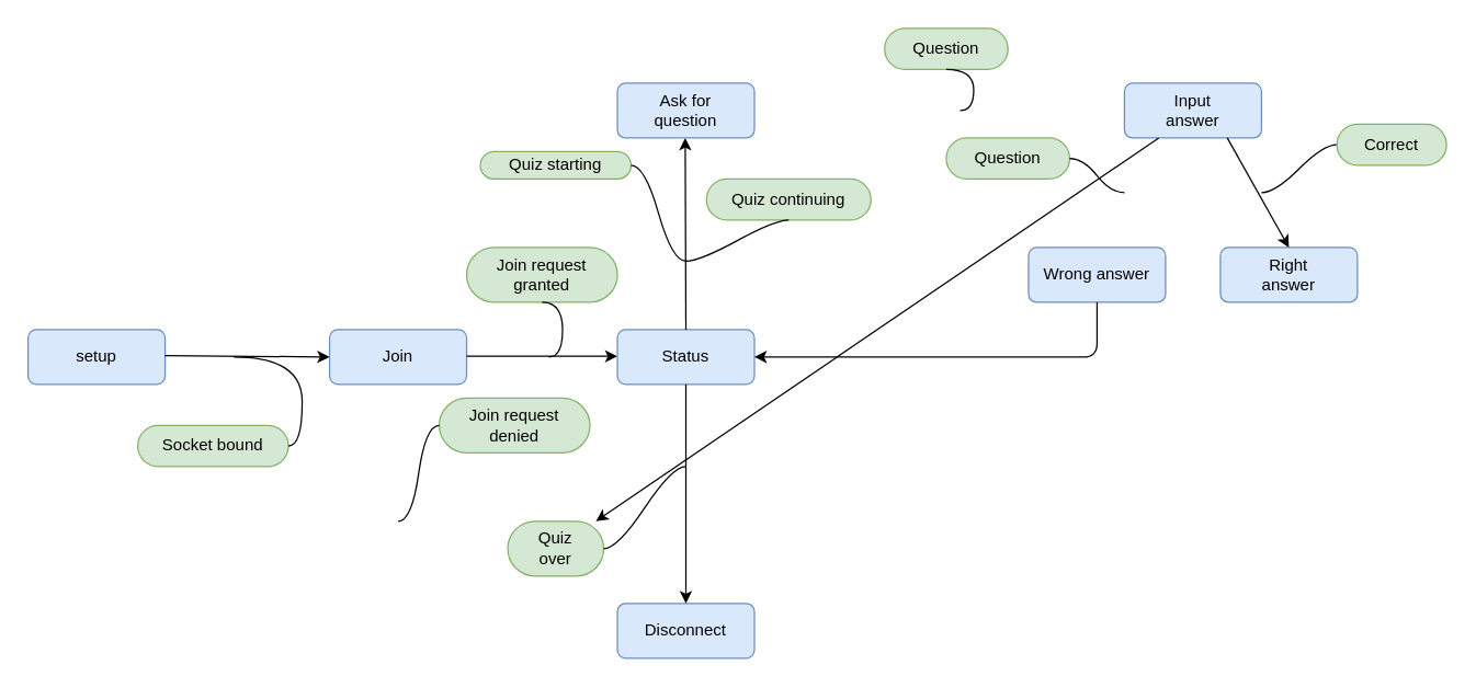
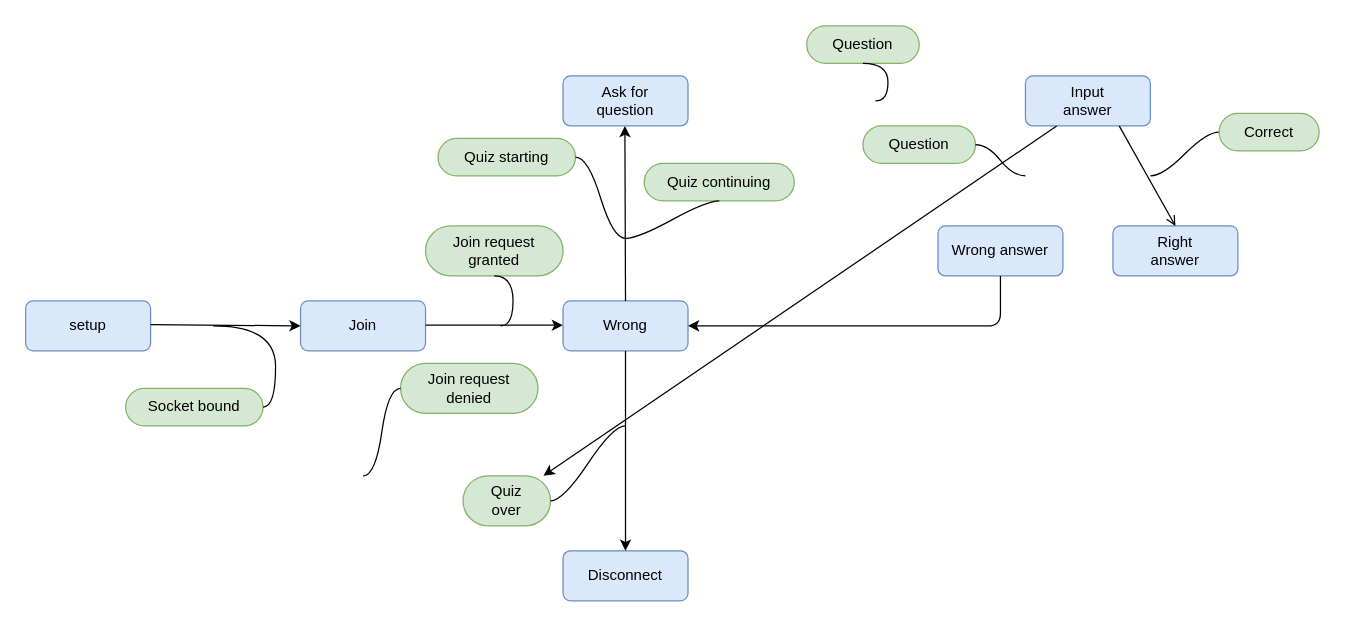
  <mxCell id="0" />
  <mxCell id="1" parent="0" />
  <mxCell id="2" value="setup" style="rounded=1;whiteSpace=wrap;html=1;fontSize=12;glass=0;strokeWidth=1;shadow=0;fillColor=#dae8fc;strokeColor=#6c8ebf;" parent="1" vertex="1"><mxGeometry x="20" y="240" width="100" height="40" as="geometry" /></mxCell>
  <mxCell id="3" value="Socket bound" style="whiteSpace=wrap;html=1;rounded=1;arcSize=50;align=center;verticalAlign=middle;strokeWidth=1;autosize=1;spacing=4;treeFolding=1;treeMoving=1;newEdgeStyle={&quot;edgeStyle&quot;:&quot;entityRelationEdgeStyle&quot;,&quot;startArrow&quot;:&quot;none&quot;,&quot;endArrow&quot;:&quot;none&quot;,&quot;segment&quot;:10,&quot;curved&quot;:1};fillColor=#d5e8d4;strokeColor=#82b366;" parent="1" vertex="1"><mxGeometry x="100" y="310" width="110" height="30" as="geometry" /></mxCell>
  <mxCell id="4" value="" style="edgeStyle=entityRelationEdgeStyle;startArrow=none;endArrow=none;segment=10;curved=1;" parent="1" target="3" edge="1"><mxGeometry relative="1" as="geometry"><mxPoint x="170" y="260" as="sourcePoint" /></mxGeometry></mxCell>
  <mxCell id="5" value="" style="endArrow=classic;html=1;exitX=1;exitY=0.5;exitDx=0;exitDy=0;entryX=0;entryY=0.5;entryDx=0;entryDy=0;" parent="1" target="9" edge="1"><mxGeometry width="50" height="50" relative="1" as="geometry"><mxPoint x="120" y="259" as="sourcePoint" /><mxPoint x="230" y="259" as="targetPoint" /></mxGeometry></mxCell>
  <mxCell id="6" value="Disconnect" style="rounded=1;whiteSpace=wrap;html=1;fontSize=12;glass=0;strokeWidth=1;shadow=0;fillColor=#dae8fc;strokeColor=#6c8ebf;" parent="1" vertex="1"><mxGeometry x="450" y="440" width="100" height="40" as="geometry" /></mxCell>
  <mxCell id="7" value="Join request&lt;br&gt;denied" style="whiteSpace=wrap;html=1;rounded=1;arcSize=50;align=center;verticalAlign=middle;strokeWidth=1;autosize=1;spacing=4;treeFolding=1;treeMoving=1;newEdgeStyle={&quot;edgeStyle&quot;:&quot;entityRelationEdgeStyle&quot;,&quot;startArrow&quot;:&quot;none&quot;,&quot;endArrow&quot;:&quot;none&quot;,&quot;segment&quot;:10,&quot;curved&quot;:1};fillColor=#d5e8d4;strokeColor=#82b366;" parent="1" vertex="1"><mxGeometry x="320" y="290" width="110" height="40" as="geometry" /></mxCell>
  <mxCell id="8" value="" style="edgeStyle=entityRelationEdgeStyle;startArrow=none;endArrow=none;segment=10;curved=1;entryX=0;entryY=0.5;entryDx=0;entryDy=0;" parent="1" target="7" edge="1"><mxGeometry relative="1" as="geometry"><mxPoint x="290" y="380" as="sourcePoint" /><mxPoint x="220" y="335" as="targetPoint" /></mxGeometry></mxCell>
  <mxCell id="9" value="Join" style="rounded=1;whiteSpace=wrap;html=1;fontSize=12;glass=0;strokeWidth=1;shadow=0;fillColor=#dae8fc;strokeColor=#6c8ebf;" parent="1" vertex="1"><mxGeometry x="240" y="240" width="100" height="40" as="geometry" /></mxCell>
  <mxCell id="10" value="Join request&lt;br&gt;granted" style="whiteSpace=wrap;html=1;rounded=1;arcSize=50;align=center;verticalAlign=middle;strokeWidth=1;autosize=1;spacing=4;treeFolding=1;treeMoving=1;newEdgeStyle={&quot;edgeStyle&quot;:&quot;entityRelationEdgeStyle&quot;,&quot;startArrow&quot;:&quot;none&quot;,&quot;endArrow&quot;:&quot;none&quot;,&quot;segment&quot;:10,&quot;curved&quot;:1};fillColor=#d5e8d4;strokeColor=#82b366;" parent="1" vertex="1"><mxGeometry x="340" y="180" width="110" height="40" as="geometry" /></mxCell>
  <mxCell id="11" value="" style="edgeStyle=entityRelationEdgeStyle;startArrow=none;endArrow=none;segment=10;curved=1;entryX=0.5;entryY=1;entryDx=0;entryDy=0;" parent="1" target="10" edge="1"><mxGeometry relative="1" as="geometry"><mxPoint x="400" y="260" as="sourcePoint" /><mxPoint x="340" y="365" as="targetPoint" /></mxGeometry></mxCell>
  <mxCell id="12" value="" style="endArrow=classic;html=1;exitX=1;exitY=0.5;exitDx=0;exitDy=0;" parent="1" edge="1"><mxGeometry width="50" height="50" relative="1" as="geometry"><mxPoint x="340" y="259.5" as="sourcePoint" /><mxPoint x="450" y="259.5" as="targetPoint" /></mxGeometry></mxCell>
- <mxCell id="13" value="Status" style="rounded=1;whiteSpace=wrap;html=1;fontSize=12;glass=0;strokeWidth=1;shadow=0;fillColor=#dae8fc;strokeColor=#6c8ebf;" parent="1" vertex="1"><mxGeometry x="450" y="240" width="100" height="40" as="geometry" /></mxCell>
+ <mxCell id="13" value="Wrong" style="rounded=1;whiteSpace=wrap;html=1;fontSize=12;glass=0;strokeWidth=1;shadow=0;fillColor=#dae8fc;strokeColor=#6c8ebf;" parent="1" vertex="1"><mxGeometry x="450" y="240" width="100" height="40" as="geometry" /></mxCell>
  <mxCell id="14" value="" style="endArrow=classic;html=1;exitX=0.5;exitY=1;exitDx=0;exitDy=0;entryX=0.5;entryY=0;entryDx=0;entryDy=0;" parent="1" source="13" target="6" edge="1"><mxGeometry width="50" height="50" relative="1" as="geometry"><mxPoint x="350" y="269.5" as="sourcePoint" /><mxPoint x="460" y="269.5" as="targetPoint" /></mxGeometry></mxCell>
  <mxCell id="15" value="Quiz&lt;br&gt;over" style="whiteSpace=wrap;html=1;rounded=1;arcSize=50;align=center;verticalAlign=middle;strokeWidth=1;autosize=1;spacing=4;treeFolding=1;treeMoving=1;newEdgeStyle={&quot;edgeStyle&quot;:&quot;entityRelationEdgeStyle&quot;,&quot;startArrow&quot;:&quot;none&quot;,&quot;endArrow&quot;:&quot;none&quot;,&quot;segment&quot;:10,&quot;curved&quot;:1};fillColor=#d5e8d4;strokeColor=#82b366;" parent="1" vertex="1"><mxGeometry x="370" y="380" width="70" height="40" as="geometry" /></mxCell>
  <mxCell id="16" value="" style="edgeStyle=entityRelationEdgeStyle;startArrow=none;endArrow=none;segment=10;curved=1;exitX=1;exitY=0.5;exitDx=0;exitDy=0;" parent="1" source="15" edge="1"><mxGeometry relative="1" as="geometry"><mxPoint x="300" y="390" as="sourcePoint" /><mxPoint x="500" y="340" as="targetPoint" /></mxGeometry></mxCell>
  <mxCell id="17" value="" style="endArrow=classic;html=1;exitX=0.5;exitY=0;exitDx=0;exitDy=0;" parent="1" source="13" edge="1"><mxGeometry width="50" height="50" relative="1" as="geometry"><mxPoint x="499.5" y="200" as="sourcePoint" /><mxPoint x="499.5" y="100" as="targetPoint" /></mxGeometry></mxCell>
  <mxCell id="18" value="Ask for&lt;br&gt;question" style="rounded=1;whiteSpace=wrap;html=1;fontSize=12;glass=0;strokeWidth=1;shadow=0;fillColor=#dae8fc;strokeColor=#6c8ebf;" parent="1" vertex="1"><mxGeometry x="450" y="60" width="100" height="40" as="geometry" /></mxCell>
- <mxCell id="19" value="Quiz starting" style="whiteSpace=wrap;html=1;rounded=1;arcSize=50;align=center;verticalAlign=middle;strokeWidth=1;autosize=1;spacing=4;treeFolding=1;treeMoving=1;newEdgeStyle={&quot;edgeStyle&quot;:&quot;entityRelationEdgeStyle&quot;,&quot;startArrow&quot;:&quot;none&quot;,&quot;endArrow&quot;:&quot;none&quot;,&quot;segment&quot;:10,&quot;curved&quot;:1};fillColor=#d5e8d4;strokeColor=#82b366;" parent="1" vertex="1"><mxGeometry x="350" y="110" width="110" height="20" as="geometry" /></mxCell>
+ <mxCell id="19" value="Quiz starting" style="whiteSpace=wrap;html=1;rounded=1;arcSize=50;align=center;verticalAlign=middle;strokeWidth=1;autosize=1;spacing=4;treeFolding=1;treeMoving=1;newEdgeStyle={&quot;edgeStyle&quot;:&quot;entityRelationEdgeStyle&quot;,&quot;startArrow&quot;:&quot;none&quot;,&quot;endArrow&quot;:&quot;none&quot;,&quot;segment&quot;:10,&quot;curved&quot;:1};fillColor=#d5e8d4;strokeColor=#82b366;" parent="1" vertex="1"><mxGeometry x="350" y="110" width="110" height="30" as="geometry" /></mxCell>
  <mxCell id="20" value="" style="edgeStyle=entityRelationEdgeStyle;startArrow=none;endArrow=none;segment=10;curved=1;exitX=1;exitY=0.5;exitDx=0;exitDy=0;" parent="1" source="19" edge="1"><mxGeometry relative="1" as="geometry"><mxPoint x="500" y="190" as="sourcePoint" /><mxPoint x="500" y="190" as="targetPoint" /></mxGeometry></mxCell>
  <mxCell id="21" value="Quiz continuing" style="whiteSpace=wrap;html=1;rounded=1;arcSize=50;align=center;verticalAlign=middle;strokeWidth=1;autosize=1;spacing=4;treeFolding=1;treeMoving=1;newEdgeStyle={&quot;edgeStyle&quot;:&quot;entityRelationEdgeStyle&quot;,&quot;startArrow&quot;:&quot;none&quot;,&quot;endArrow&quot;:&quot;none&quot;,&quot;segment&quot;:10,&quot;curved&quot;:1};fillColor=#d5e8d4;strokeColor=#82b366;" parent="1" vertex="1"><mxGeometry x="515" y="130" width="120" height="30" as="geometry" /></mxCell>
  <mxCell id="22" value="" style="edgeStyle=entityRelationEdgeStyle;startArrow=none;endArrow=none;segment=10;curved=1;entryX=0.5;entryY=1;entryDx=0;entryDy=0;" parent="1" target="21" edge="1"><mxGeometry relative="1" as="geometry"><mxPoint x="500" y="190" as="sourcePoint" /><mxPoint x="585" y="220" as="targetPoint" /></mxGeometry></mxCell>
  <mxCell id="23" value="Input&lt;br&gt;answer" style="rounded=1;whiteSpace=wrap;html=1;fontSize=12;glass=0;strokeWidth=1;shadow=0;fillColor=#dae8fc;strokeColor=#6c8ebf;" parent="1" vertex="1"><mxGeometry x="820" y="60" width="100" height="40" as="geometry" /></mxCell>
  <mxCell id="24" value="Question" style="whiteSpace=wrap;html=1;rounded=1;arcSize=50;align=center;verticalAlign=middle;strokeWidth=1;autosize=1;spacing=4;treeFolding=1;treeMoving=1;newEdgeStyle={&quot;edgeStyle&quot;:&quot;entityRelationEdgeStyle&quot;,&quot;startArrow&quot;:&quot;none&quot;,&quot;endArrow&quot;:&quot;none&quot;,&quot;segment&quot;:10,&quot;curved&quot;:1};fillColor=#d5e8d4;strokeColor=#82b366;" parent="1" vertex="1"><mxGeometry x="645" y="20" width="90" height="30" as="geometry" /></mxCell>
  <mxCell id="25" value="" style="edgeStyle=entityRelationEdgeStyle;startArrow=none;endArrow=none;segment=10;curved=1;entryX=0.5;entryY=1;entryDx=0;entryDy=0;" parent="1" target="24" edge="1"><mxGeometry relative="1" as="geometry"><mxPoint x="700" y="80" as="sourcePoint" /><mxPoint x="585" y="170" as="targetPoint" /></mxGeometry></mxCell>
  <mxCell id="26" value="Right&lt;br&gt;answer" style="rounded=1;whiteSpace=wrap;html=1;fontSize=12;glass=0;strokeWidth=1;shadow=0;fillColor=#dae8fc;strokeColor=#6c8ebf;" parent="1" vertex="1"><mxGeometry x="890" y="180" width="100" height="40" as="geometry" /></mxCell>
  <mxCell id="27" value="Wrong answer" style="rounded=1;whiteSpace=wrap;html=1;fontSize=12;glass=0;strokeWidth=1;shadow=0;fillColor=#dae8fc;strokeColor=#6c8ebf;" parent="1" vertex="1"><mxGeometry x="750" y="180" width="100" height="40" as="geometry" /></mxCell>
  <mxCell id="28" value="" style="edgeStyle=entityRelationEdgeStyle;startArrow=none;endArrow=none;segment=10;curved=1;entryX=0;entryY=0.5;entryDx=0;entryDy=0;" parent="1" target="32" edge="1"><mxGeometry relative="1" as="geometry"><mxPoint x="920" y="140" as="sourcePoint" /><mxPoint x="700" y="60" as="targetPoint" /></mxGeometry></mxCell>
- <mxCell id="29" value="" style="endArrow=classic;html=1;exitX=0.75;exitY=1;exitDx=0;exitDy=0;entryX=0.5;entryY=0;entryDx=0;entryDy=0;" parent="1" source="23" target="26" edge="1"><mxGeometry width="50" height="50" relative="1" as="geometry"><mxPoint x="560" y="90" as="sourcePoint" /><mxPoint x="830" y="90" as="targetPoint" /></mxGeometry></mxCell>
+ <mxCell id="29" value="" style="endArrow=open;html=1;exitX=0.75;exitY=1;exitDx=0;exitDy=0;entryX=0.5;entryY=0;entryDx=0;entryDy=0;" parent="1" source="23" target="26" edge="1"><mxGeometry width="50" height="50" relative="1" as="geometry"><mxPoint x="560" y="90" as="sourcePoint" /><mxPoint x="830" y="90" as="targetPoint" /></mxGeometry></mxCell>
  <mxCell id="30" value="" style="endArrow=classic;html=1;exitX=0.25;exitY=1;exitDx=0;exitDy=0;" parent="1" source="23" target="15" edge="1"><mxGeometry width="50" height="50" relative="1" as="geometry"><mxPoint x="570" y="100" as="sourcePoint" /><mxPoint x="840" y="100" as="targetPoint" /></mxGeometry></mxCell>
  <mxCell id="31" value="Question" style="whiteSpace=wrap;html=1;rounded=1;arcSize=50;align=center;verticalAlign=middle;strokeWidth=1;autosize=1;spacing=4;treeFolding=1;treeMoving=1;newEdgeStyle={&quot;edgeStyle&quot;:&quot;entityRelationEdgeStyle&quot;,&quot;startArrow&quot;:&quot;none&quot;,&quot;endArrow&quot;:&quot;none&quot;,&quot;segment&quot;:10,&quot;curved&quot;:1};fillColor=#d5e8d4;strokeColor=#82b366;" parent="1" vertex="1"><mxGeometry x="690" y="100" width="90" height="30" as="geometry" /></mxCell>
  <mxCell id="32" value="Correct" style="whiteSpace=wrap;html=1;rounded=1;arcSize=50;align=center;verticalAlign=middle;strokeWidth=1;autosize=1;spacing=4;treeFolding=1;treeMoving=1;newEdgeStyle={&quot;edgeStyle&quot;:&quot;entityRelationEdgeStyle&quot;,&quot;startArrow&quot;:&quot;none&quot;,&quot;endArrow&quot;:&quot;none&quot;,&quot;segment&quot;:10,&quot;curved&quot;:1};fillColor=#d5e8d4;strokeColor=#82b366;" parent="1" vertex="1"><mxGeometry x="975" y="90" width="80" height="30" as="geometry" /></mxCell>
  <mxCell id="33" value="" style="edgeStyle=entityRelationEdgeStyle;startArrow=none;endArrow=none;segment=10;curved=1;exitX=1;exitY=0.5;exitDx=0;exitDy=0;" parent="1" source="31" edge="1"><mxGeometry relative="1" as="geometry"><mxPoint x="770" y="150" as="sourcePoint" /><mxPoint x="820" y="140" as="targetPoint" /></mxGeometry></mxCell>
  <mxCell id="34" value="" style="endArrow=classic;html=1;exitX=0.5;exitY=1;exitDx=0;exitDy=0;" parent="1" source="27" edge="1"><mxGeometry width="50" height="50" relative="1" as="geometry"><mxPoint x="855" y="110" as="sourcePoint" /><mxPoint x="550" y="260" as="targetPoint" /><Array as="points"><mxPoint x="800" y="260" /></Array></mxGeometry></mxCell>
